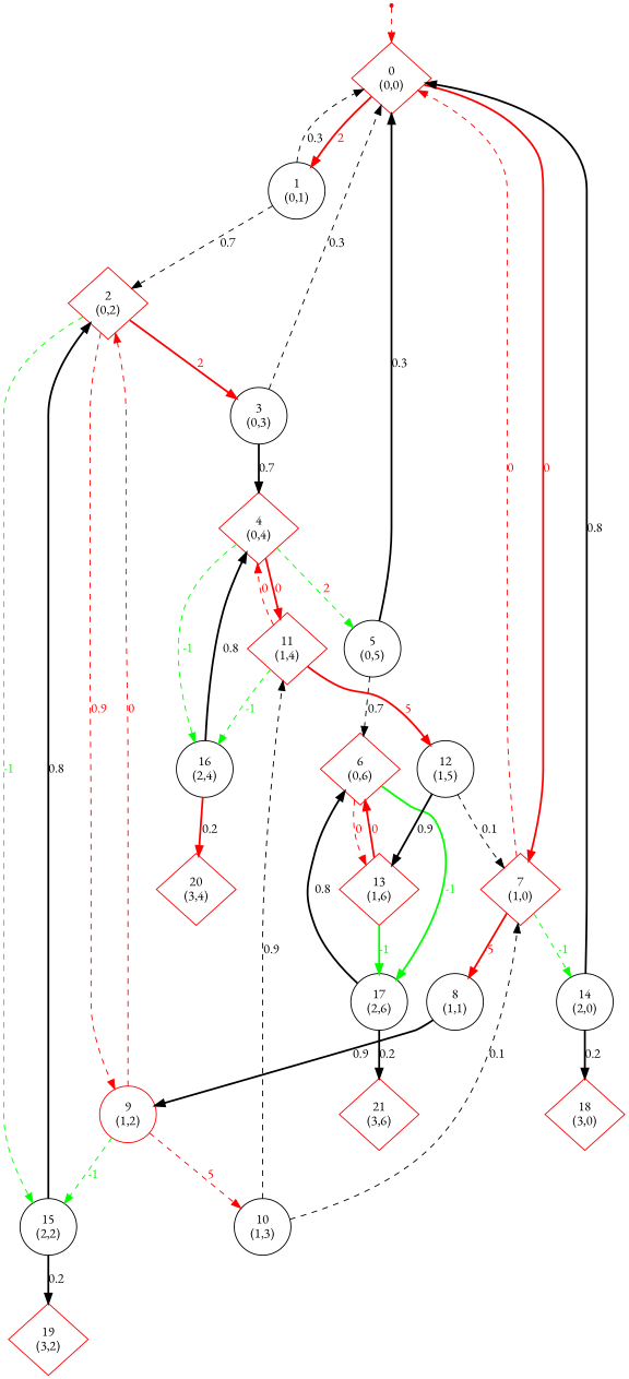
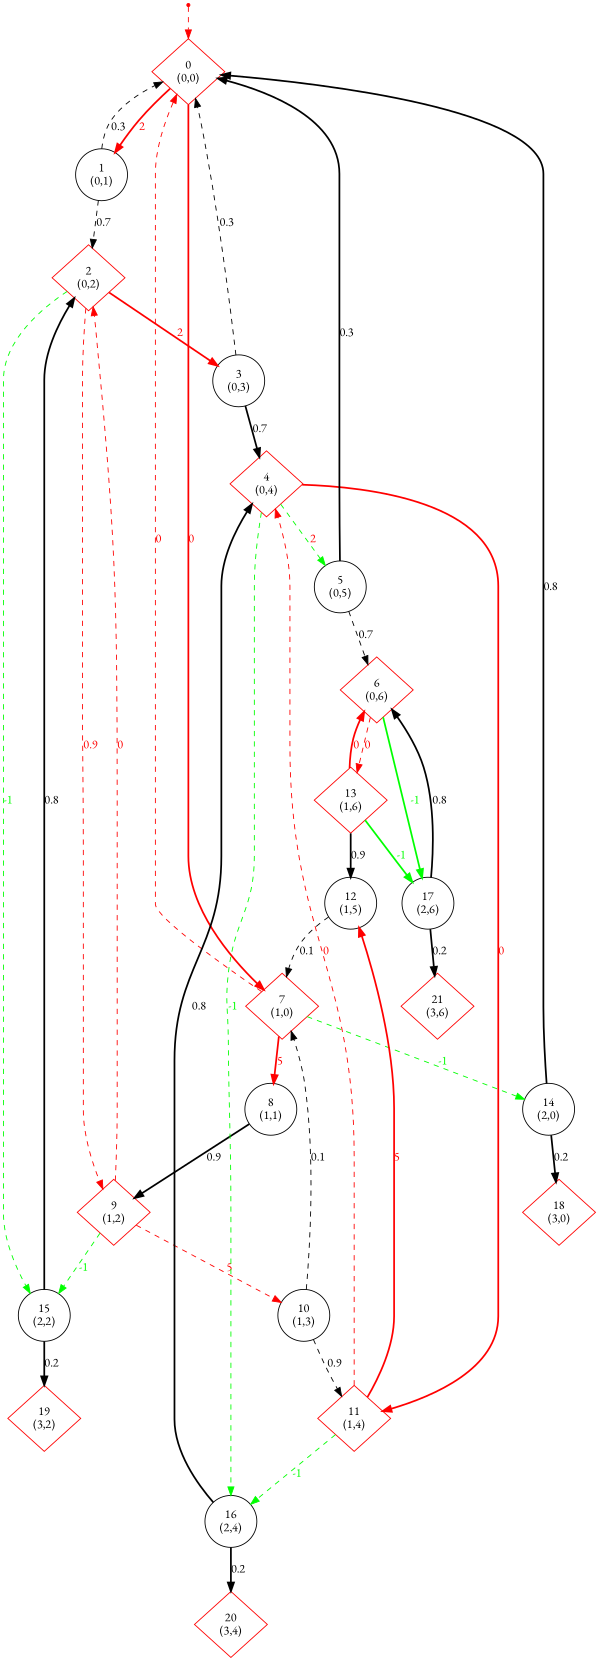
  digraph {
    fontname="EB Garamond"
    node [color=red fontname="EB Garamond" shape=diamond]
    edge [color=black fontcolor=black fontname="EB Garamond" style=bold]
    n1 [label="0\n(0,0)"]
    n2 [color=black label="1\n(0,1)" shape=circle]
    n3 [label="7\n(1,0)"]
    n4 [label="2\n(0,2)"]
    n5 [color=black label="14\n(2,0)" shape=circle]
    n6 [color=black label="8\n(1,1)" shape=circle]
    n7 [label="18\n(3,0)"]
    "0i" [shape=point]
    n9 [color=black label="3\n(0,3)" shape=circle]
-   n10 [label="9\n(1,2)" shape=circle]
+   n10 [label="9\n(1,2)"]
    n11 [color=black label="15\n(2,2)" shape=circle]
    n12 [label="4\n(0,4)"]
    n13 [color=black label="10\n(1,3)" shape=circle]
    n14 [label="19\n(3,2)"]
    n15 [color=black label="16\n(2,4)" shape=circle]
    n16 [color=black label="5\n(0,5)" shape=circle]
    n17 [label="11\n(1,4)"]
    n18 [label="20\n(3,4)"]
    n19 [label="6\n(0,6)"]
    n20 [color=black label="12\n(1,5)" shape=circle]
    n21 [color=black label="17\n(2,6)" shape=circle]
    n22 [label="13\n(1,6)"]
    n23 [label="21\n(3,6)"]
    n1 -> n2 [color=red fontcolor=red label=2]
    n1 -> n3 [color=red fontcolor=red label=0]
    n2 -> n1 [label=0.3 style=dashed]
    n2 -> n4 [label=0.7 style=dashed]
    n3 -> n1 [color=red fontcolor=red label=0 style=dashed]
    n3 -> n5 [color=green fontcolor=green label=-1 style=dashed]
    n3 -> n6 [color=red fontcolor=red label=5]
    n4 -> n9 [color=red fontcolor=red label=2]
    n4 -> n10 [color=red fontcolor=red label=0.9 style=dashed]
    n4 -> n11 [color=green fontcolor=green label=-1 style=dashed]
    n5 -> n1 [label=0.8]
    n5 -> n7 [label=0.2]
    n6 -> n10 [label=0.9]
    "0i" -> n1 [color=red style=dashed fontcolor=""]
    n9 -> n1 [label=0.3 style=dashed]
    n9 -> n12 [label=0.7]
    n10 -> n4 [color=red fontcolor=red label=0 style=dashed]
    n10 -> n11 [color=green fontcolor=green label=-1 style=dashed]
    n10 -> n13 [color=red fontcolor=red label=5 style=dashed]
    n11 -> n4 [label=0.8]
    n11 -> n14 [label=0.2]
    n12 -> n15 [color=green fontcolor=green label=-1 style=dashed]
    n12 -> n16 [color=green fontcolor=red label=2 style=dashed]
    n12 -> n17 [color=red fontcolor=red label=0]
    n13 -> n3 [label=0.1 style=dashed]
    n13 -> n17 [label=0.9 style=dashed]
    n15 -> n12 [label=0.8]
-   n15 -> n18 [color=red label=0.2]
+   n15 -> n18 [label=0.2]
    n16 -> n1 [label=0.3]
    n16 -> n19 [label=0.7 style=dashed]
    n17 -> n12 [color=red fontcolor=red label=0 style=dashed]
    n17 -> n15 [color=green fontcolor=green label=-1 style=dashed]
    n17 -> n20 [color=red fontcolor=red label=5]
    n19 -> n21 [color=green fontcolor=green label=-1]
    n19 -> n22 [color=red fontcolor=red label=0 style=dashed]
    n20 -> n3 [label=0.1 style=dashed]
-   n20 -> n22 [label=0.9]
+   n22 -> n20 [label=0.9]
    n21 -> n19 [label=0.8]
    n21 -> n23 [label=0.2]
    n22 -> n19 [color=red fontcolor=red label=0]
    n22 -> n21 [color=green fontcolor=green label=-1]
  }
